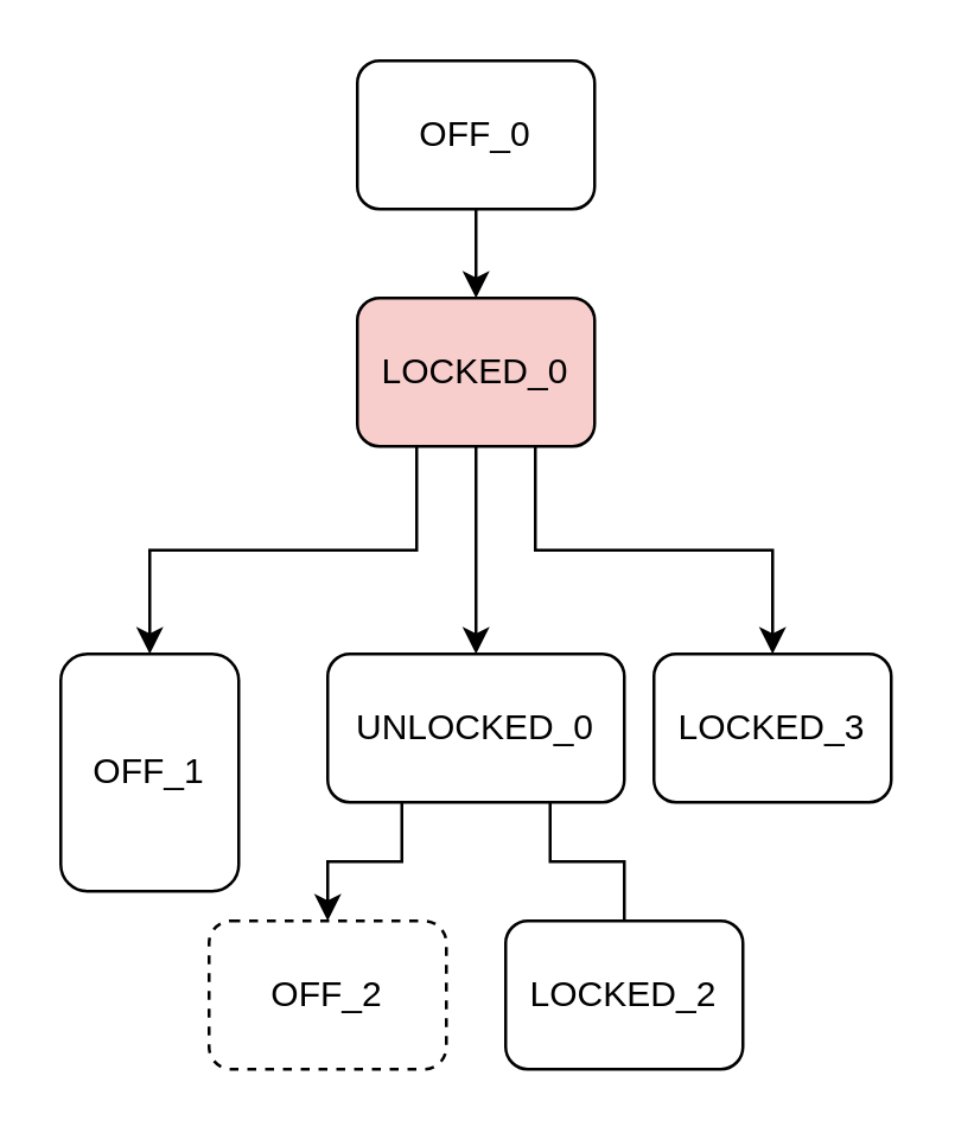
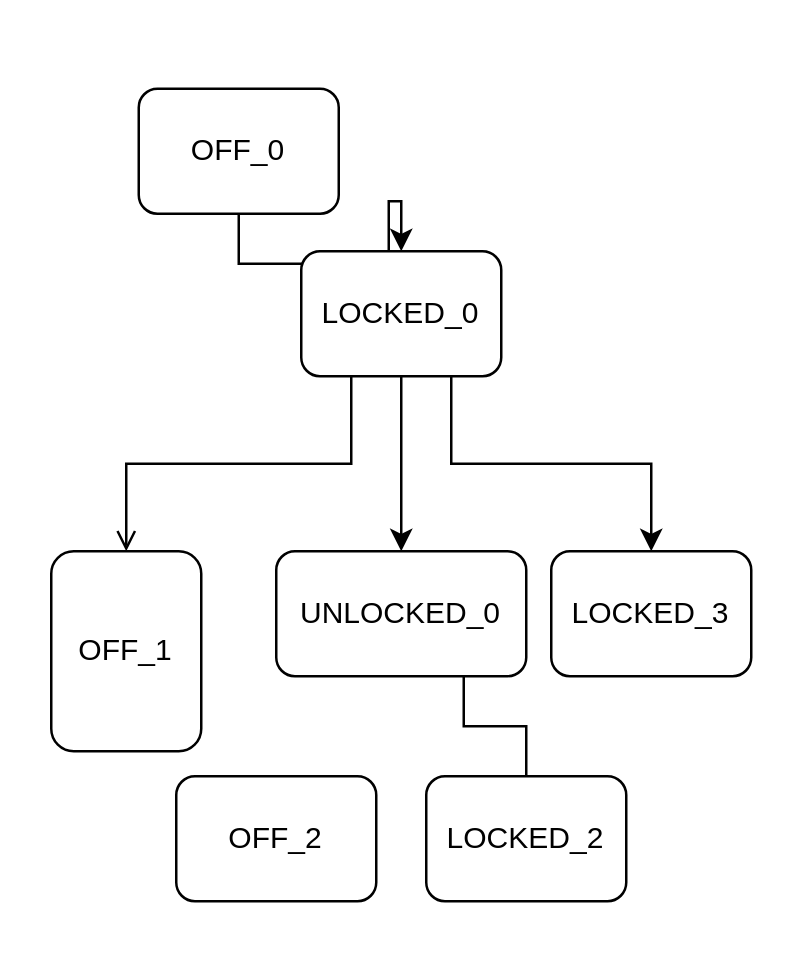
  <mxCell id="0" />
  <mxCell id="1" parent="0" />
  <mxCell id="2" style="edgeStyle=orthogonalEdgeStyle;rounded=0;orthogonalLoop=1;jettySize=auto;html=1;entryX=0.5;entryY=0;entryDx=0;entryDy=0;" edge="1" parent="1" source="3" target="7"><mxGeometry relative="1" as="geometry" /></mxCell>
- <mxCell id="3" value="OFF_0" style="rounded=1;whiteSpace=wrap;html=1;" vertex="1" parent="1"><mxGeometry x="120" y="20" width="80" height="50" as="geometry" /></mxCell>
- <mxCell id="4" style="edgeStyle=orthogonalEdgeStyle;rounded=0;orthogonalLoop=1;jettySize=auto;html=1;exitX=0.25;exitY=1;exitDx=0;exitDy=0;" edge="1" parent="1" source="7" target="12"><mxGeometry relative="1" as="geometry" /></mxCell>
+ <mxCell id="3" value="OFF_0" style="rounded=1;whiteSpace=wrap;html=1;" vertex="1" parent="1"><mxGeometry x="55" y="35" width="80" height="50" as="geometry" /></mxCell>
+ <mxCell id="4" style="edgeStyle=orthogonalEdgeStyle;rounded=0;orthogonalLoop=1;jettySize=auto;html=1;exitX=0.25;exitY=1;exitDx=0;exitDy=0;endArrow=open;" edge="1" parent="1" source="7" target="12"><mxGeometry relative="1" as="geometry" /></mxCell>
  <mxCell id="5" style="edgeStyle=orthogonalEdgeStyle;rounded=0;orthogonalLoop=1;jettySize=auto;html=1;exitX=0.5;exitY=1;exitDx=0;exitDy=0;entryX=0.5;entryY=0;entryDx=0;entryDy=0;" edge="1" parent="1" source="7" target="11"><mxGeometry relative="1" as="geometry" /></mxCell>
  <mxCell id="6" style="edgeStyle=orthogonalEdgeStyle;rounded=0;orthogonalLoop=1;jettySize=auto;html=1;exitX=0.75;exitY=1;exitDx=0;exitDy=0;" edge="1" parent="1" source="7" target="8"><mxGeometry relative="1" as="geometry" /></mxCell>
- <mxCell id="7" value="LOCKED_0" style="rounded=1;whiteSpace=wrap;html=1;fillColor=#f8cecc;" vertex="1" parent="1"><mxGeometry x="120" y="100" width="80" height="50" as="geometry" /></mxCell>
+ <mxCell id="7" value="LOCKED_0" style="rounded=1;whiteSpace=wrap;html=1;" vertex="1" parent="1"><mxGeometry x="120" y="100" width="80" height="50" as="geometry" /></mxCell>
  <mxCell id="8" value="LOCKED_3" style="rounded=1;whiteSpace=wrap;html=1;" vertex="1" parent="1"><mxGeometry x="220" y="220" width="80" height="50" as="geometry" /></mxCell>
- <mxCell id="9" style="edgeStyle=orthogonalEdgeStyle;rounded=0;orthogonalLoop=1;jettySize=auto;html=1;exitX=0.25;exitY=1;exitDx=0;exitDy=0;entryX=0.5;entryY=0;entryDx=0;entryDy=0;" edge="1" parent="1" source="11" target="13"><mxGeometry relative="1" as="geometry" /></mxCell>
  <mxCell id="10" style="edgeStyle=orthogonalEdgeStyle;rounded=0;orthogonalLoop=1;jettySize=auto;html=1;exitX=0.75;exitY=1;exitDx=0;exitDy=0;entryX=0.5;entryY=0;entryDx=0;entryDy=0;endArrow=none;" edge="1" parent="1" source="11" target="14"><mxGeometry relative="1" as="geometry" /></mxCell>
  <mxCell id="11" value="UNLOCKED_0" style="rounded=1;whiteSpace=wrap;html=1;" vertex="1" parent="1"><mxGeometry x="110" y="220" width="100" height="50" as="geometry" /></mxCell>
  <mxCell id="12" value="OFF_1" style="rounded=1;whiteSpace=wrap;html=1;" vertex="1" parent="1"><mxGeometry x="20" y="220" width="60" height="80" as="geometry" /></mxCell>
- <mxCell id="13" value="OFF_2" style="rounded=1;whiteSpace=wrap;html=1;dashed=1;" vertex="1" parent="1"><mxGeometry x="70" y="310" width="80" height="50" as="geometry" /></mxCell>
+ <mxCell id="13" value="OFF_2" style="rounded=1;whiteSpace=wrap;html=1;" vertex="1" parent="1"><mxGeometry x="70" y="310" width="80" height="50" as="geometry" /></mxCell>
  <mxCell id="14" value="LOCKED_2" style="rounded=1;whiteSpace=wrap;html=1;" vertex="1" parent="1"><mxGeometry x="170" y="310" width="80" height="50" as="geometry" /></mxCell>
